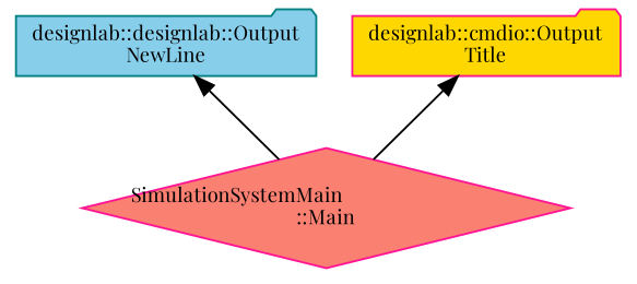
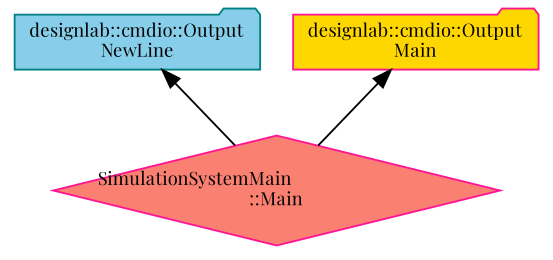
  digraph {
    fontname="Playfair Display"
    rankdir=TB
    node [color=deeppink fontname="Playfair Display" fontsize=10 shape=folder style=filled]
    edge [color=black dir=back fontname="Playfair Display" fontsize=10 labelfontname=Helvetica labelfontsize=10 style=solid]
-   n1 [color=teal fillcolor=skyblue fontcolor=black height=0.2 label="designlab::designlab::Output\lNewLine" width=0.4]
+   n1 [color=teal fillcolor=skyblue fontcolor=black height=0.2 label="designlab::cmdio::Output\lNewLine" width=0.4]
    n2 [fillcolor=salmon height=0.2 label="SimulationSystemMain\l::Main" shape=diamond width=0.4]
-   n3 [fillcolor=gold height=0.2 label="designlab::cmdio::Output\lTitle" width=0.4]
+   n3 [fillcolor=gold height=0.2 label="designlab::cmdio::Output\lMain" width=0.4]
    n1 -> n2
    n3 -> n2
  }
